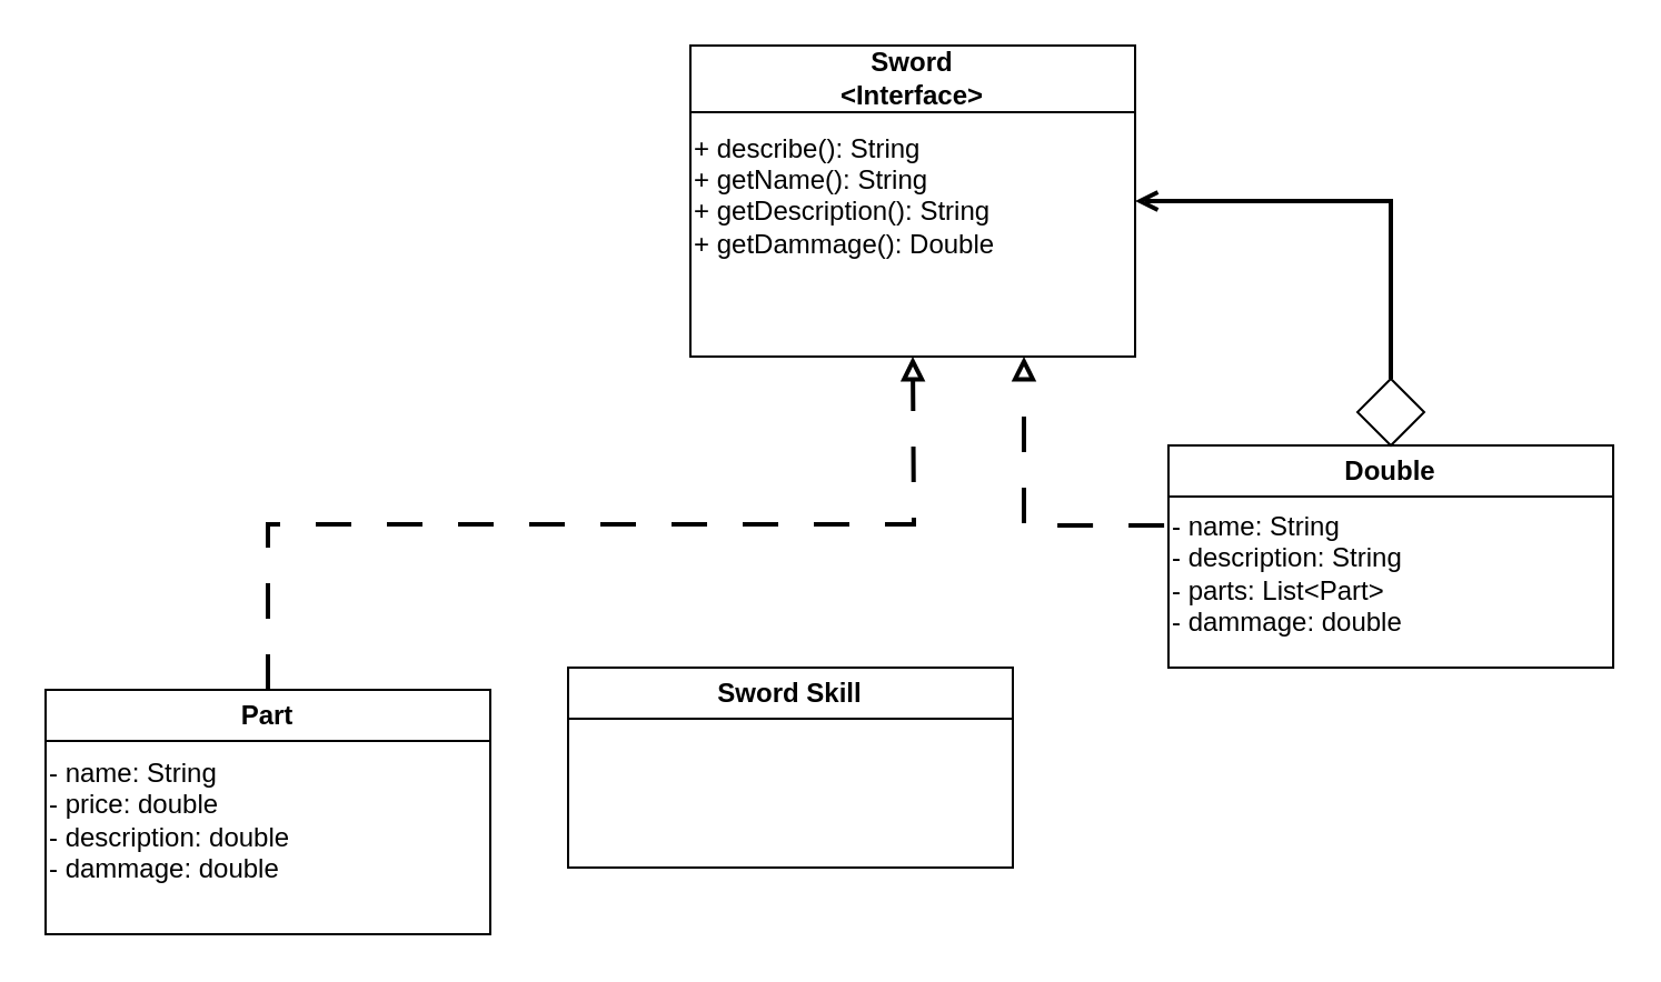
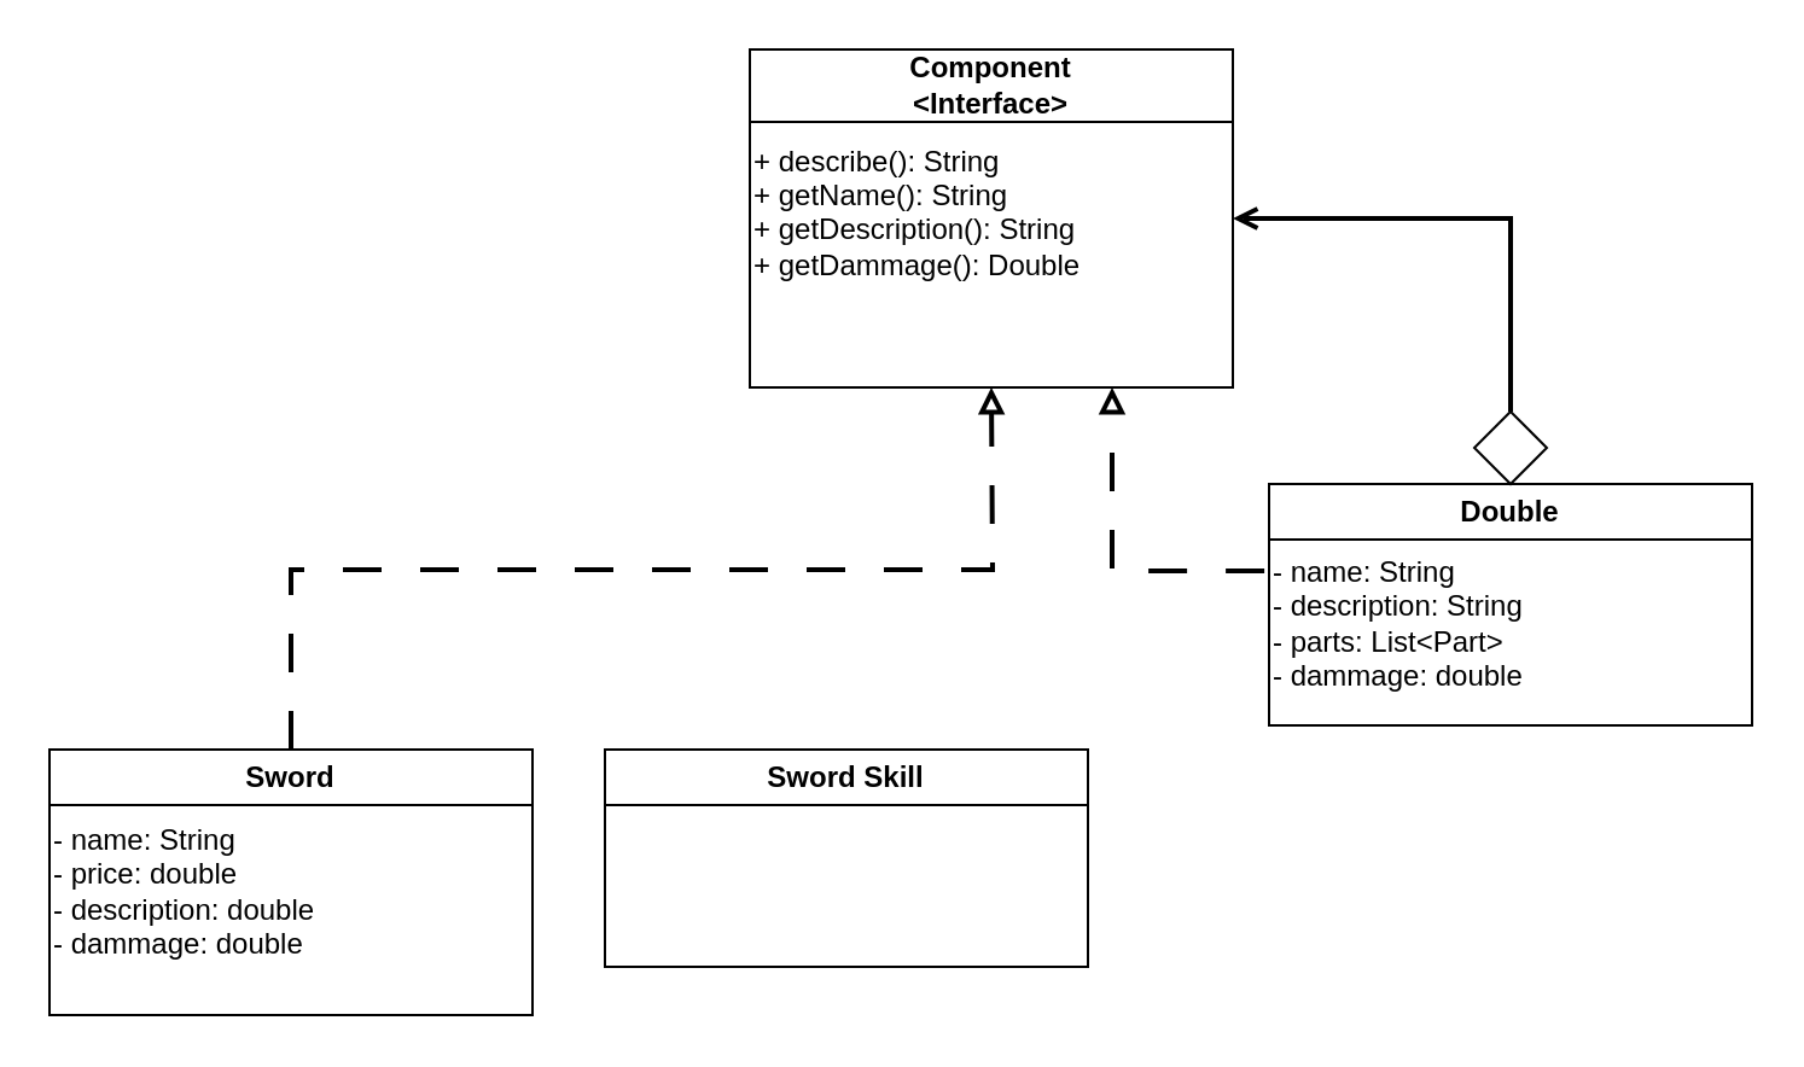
  <mxCell id="0" />
  <mxCell id="1" parent="0" />
- <mxCell id="2" value="&lt;div&gt;Sword&lt;/div&gt;&lt;div&gt;&amp;lt;Interface&amp;gt;&lt;br&gt;&lt;/div&gt;" style="swimlane;whiteSpace=wrap;html=1;startSize=30;" vertex="1" parent="1"><mxGeometry x="310" y="20" width="200" height="140" as="geometry" /></mxCell>
+ <mxCell id="2" value="&lt;div&gt;Component&lt;/div&gt;&lt;div&gt;&amp;lt;Interface&amp;gt;&lt;br&gt;&lt;/div&gt;" style="swimlane;whiteSpace=wrap;html=1;startSize=30;" vertex="1" parent="1"><mxGeometry x="310" y="20" width="200" height="140" as="geometry" /></mxCell>
  <mxCell id="3" value="&lt;div align=&quot;left&quot;&gt;+ describe(): String&lt;br&gt;+ getName(): String&lt;br&gt;+ getDescription(): String&lt;br&gt;+ getDammage(): Double&lt;br&gt;&lt;br&gt;&lt;/div&gt;" style="text;html=1;align=left;verticalAlign=middle;resizable=0;points=[];autosize=1;strokeColor=none;fillColor=none;" vertex="1" parent="2"><mxGeometry y="30" width="160" height="90" as="geometry" /></mxCell>
  <mxCell id="4" style="edgeStyle=orthogonalEdgeStyle;rounded=0;orthogonalLoop=1;jettySize=auto;html=1;dashed=1;dashPattern=8 8;strokeWidth=2;endArrow=block;endFill=0;entryX=0.75;entryY=1;entryDx=0;entryDy=0;exitX=-0.015;exitY=0.186;exitDx=0;exitDy=0;exitPerimeter=0;" edge="1" parent="1" source="6" target="2"><mxGeometry relative="1" as="geometry"><mxPoint x="410" y="160" as="targetPoint" /><mxPoint x="520" y="240" as="sourcePoint" /></mxGeometry></mxCell>
  <mxCell id="5" value="Double" style="swimlane;whiteSpace=wrap;html=1;" vertex="1" parent="1"><mxGeometry x="525" y="200" width="200" height="100" as="geometry" /></mxCell>
  <mxCell id="6" value="&lt;div align=&quot;left&quot;&gt;- name: String&lt;br&gt;- description: String&lt;/div&gt;&lt;div align=&quot;left&quot;&gt;- parts: List&amp;lt;Part&amp;gt;&lt;br&gt;- dammage: double&lt;br&gt;&lt;/div&gt;" style="text;html=1;align=left;verticalAlign=middle;resizable=0;points=[];autosize=1;strokeColor=none;fillColor=none;" vertex="1" parent="5"><mxGeometry y="23" width="130" height="70" as="geometry" /></mxCell>
  <mxCell id="7" style="edgeStyle=orthogonalEdgeStyle;rounded=0;orthogonalLoop=1;jettySize=auto;html=1;entryX=1;entryY=0.5;entryDx=0;entryDy=0;exitX=0.5;exitY=0;exitDx=0;exitDy=0;endArrow=open;endFill=0;strokeWidth=2;" edge="1" parent="1" source="8" target="2"><mxGeometry relative="1" as="geometry" /></mxCell>
  <mxCell id="8" value="" style="rhombus;whiteSpace=wrap;html=1;" vertex="1" parent="1"><mxGeometry x="610" y="170" width="30" height="30" as="geometry" /></mxCell>
  <mxCell id="9" style="edgeStyle=orthogonalEdgeStyle;rounded=0;orthogonalLoop=1;jettySize=auto;html=1;exitX=0.5;exitY=0;exitDx=0;exitDy=0;dashed=1;dashPattern=8 8;strokeWidth=2;endArrow=block;endFill=0;" edge="1" parent="1" source="10"><mxGeometry relative="1" as="geometry"><mxPoint x="410" y="160" as="targetPoint" /></mxGeometry></mxCell>
- <mxCell id="10" value="Part" style="swimlane;whiteSpace=wrap;html=1;" vertex="1" parent="1"><mxGeometry x="20" y="310" width="200" height="110" as="geometry" /></mxCell>
+ <mxCell id="10" value="Sword" style="swimlane;whiteSpace=wrap;html=1;" vertex="1" parent="1"><mxGeometry x="20" y="310" width="200" height="110" as="geometry" /></mxCell>
  <mxCell id="11" value="- name: String&lt;br&gt;- price: double&lt;br&gt;- description: double&lt;br&gt;- dammage: double" style="text;html=1;align=left;verticalAlign=middle;resizable=0;points=[];autosize=1;strokeColor=none;fillColor=none;" vertex="1" parent="10"><mxGeometry y="24" width="130" height="70" as="geometry" /></mxCell>
- <mxCell id="12" value="Sword Skill" style="swimlane;whiteSpace=wrap;html=1;" vertex="1" parent="1"><mxGeometry x="255" y="300" width="200" height="90" as="geometry" /></mxCell>
+ <mxCell id="12" value="Sword Skill" style="swimlane;whiteSpace=wrap;html=1;" vertex="1" parent="1"><mxGeometry x="250" y="310" width="200" height="90" as="geometry" /></mxCell>
